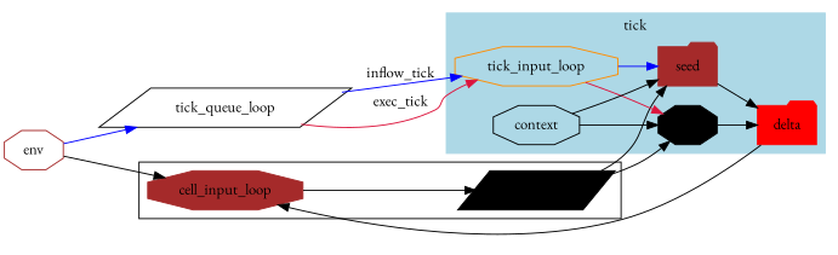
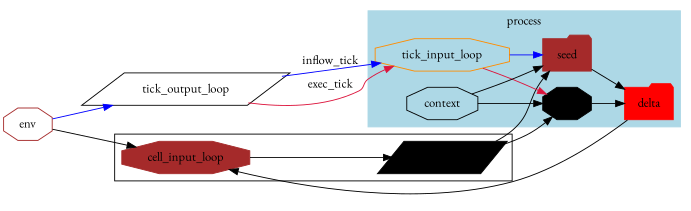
  digraph {
    fontname="EB Garamond"
    rankdir=LR
    node [color=black fontname="EB Garamond" shape=octagon style=filled]
    edge [fontname="EB Garamond"]
    cell_input_loop [color=brown]
    cell_queue [shape=parallelogram]
    seed [color=brown shape=folder]
    tick_input_loop [color=darkorange style=""]
    vm
    context [style=""]
    delta [color=red shape=folder]
    env [color=brown style=""]
-   tick_output_loop [shape=parallelogram label=tick_queue_loop style=""]
+   tick_output_loop [shape=parallelogram style=""]
    subgraph cluster_1 {
      cell_input_loop
      cell_queue
    }
    subgraph cluster_2 {
      color=lightblue
-     label=tick
+     label=process
      style=filled
      seed
      tick_input_loop
      vm
      context
      delta
    }
    cell_input_loop -> cell_queue
    cell_queue -> seed
    cell_queue -> vm
    seed -> delta
    tick_input_loop -> seed [color=blue]
    tick_input_loop -> vm [color=crimson]
    vm -> delta
    context -> seed
    context -> vm
    delta -> cell_input_loop
    env -> cell_input_loop
    env -> tick_output_loop [color=blue]
    tick_output_loop -> tick_input_loop [color=blue label=inflow_tick]
    tick_output_loop -> tick_input_loop [color=crimson label=exec_tick]
  }
